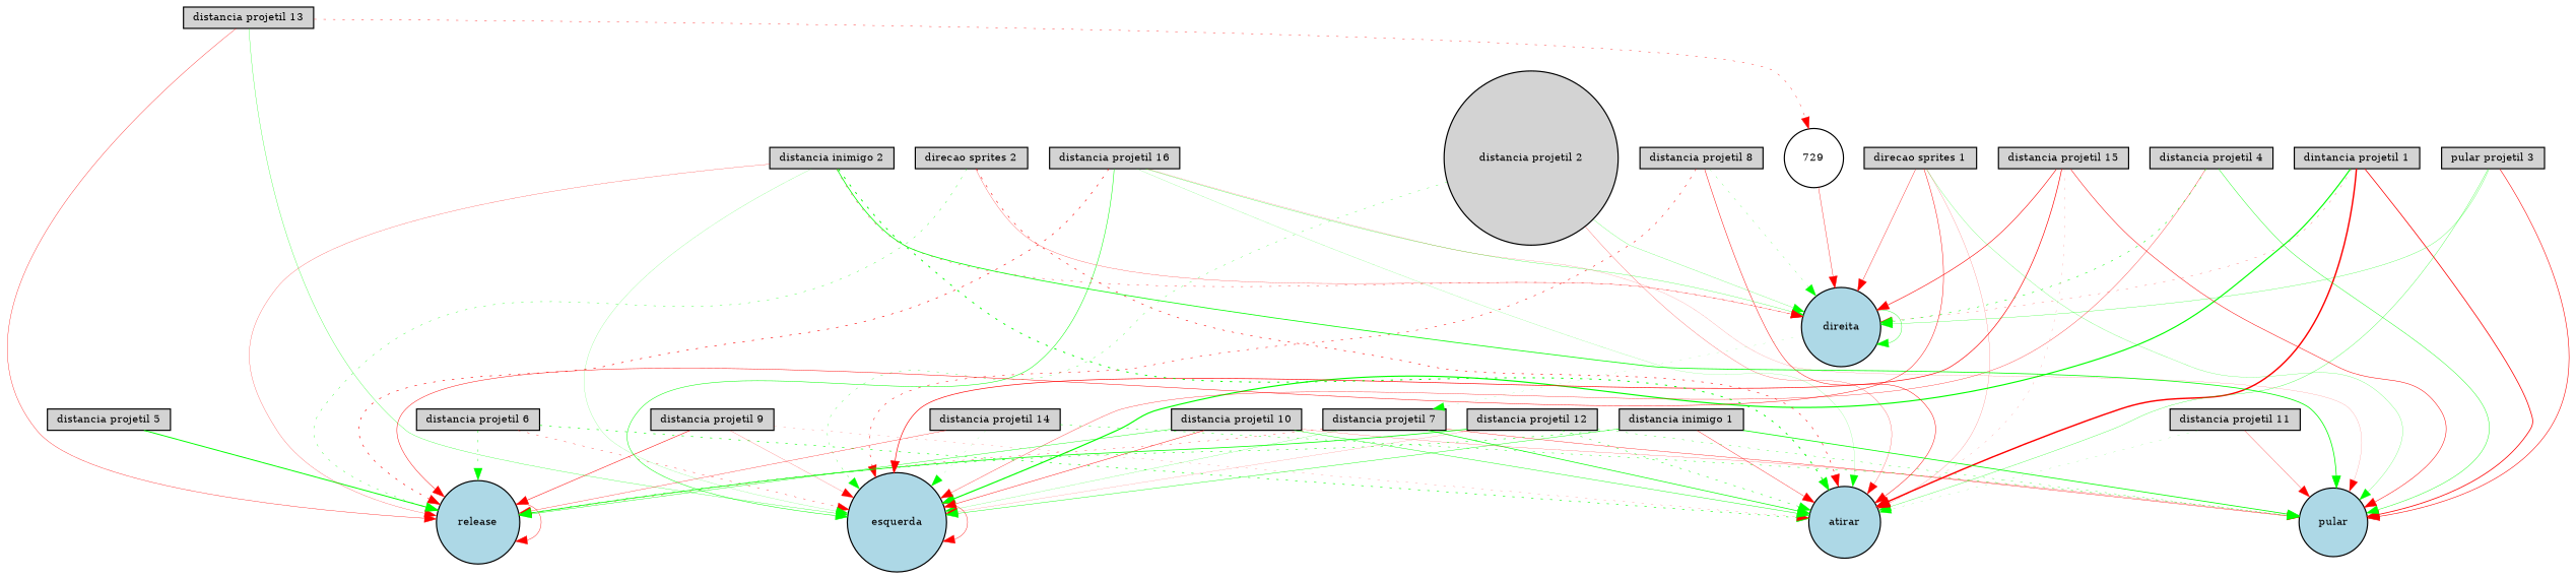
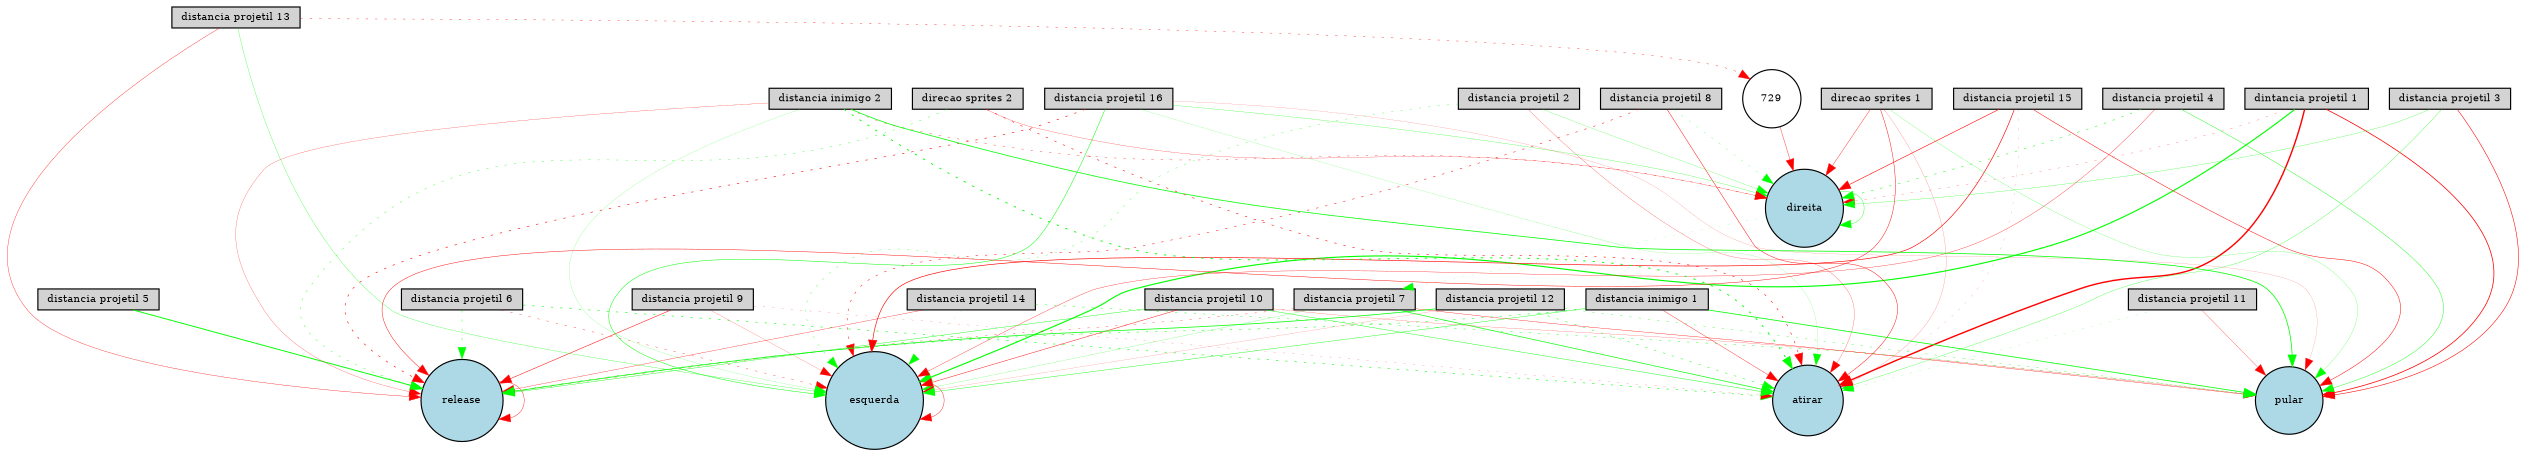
  digraph {
    node [fillcolor=lightgray fontsize=9 shape=box style=filled]
    edge [color=red style=solid]
    "dintancia projetil 1" [height=0.2 width=0.2]
    esquerda [fillcolor=lightblue height=0.2 shape=circle width=0.2]
    direita [fillcolor=lightblue height=0.2 shape=circle width=0.2]
    pular [fillcolor=lightblue height=0.2 shape=circle width=0.2]
    atirar [fillcolor=lightblue height=0.2 shape=circle width=0.2]
    "distancia projetil 7" [height=0.2 width=0.2]
-   "distancia projetil 2" [height=0.2 shape=circle width=0.2]
-   "distancia projetil 3" [height=0.2 width=0.2 label="pular projetil 3"]
+   "distancia projetil 2" [height=0.2 width=0.2]
+   "distancia projetil 3" [height=0.2 width=0.2]
    "distancia projetil 4" [height=0.2 width=0.2]
    "distancia projetil 5" [height=0.2 width=0.2]
    release [fillcolor=lightblue height=0.2 shape=circle width=0.2]
    "distancia projetil 6" [height=0.2 width=0.2]
    "distancia projetil 8" [height=0.2 width=0.2]
    "distancia projetil 9" [height=0.2 width=0.2]
    "distancia projetil 10" [height=0.2 width=0.2]
    "distancia projetil 11" [height=0.2 width=0.2]
    "distancia projetil 12" [height=0.2 width=0.2]
    "distancia projetil 13" [height=0.2 width=0.2]
    729 [fillcolor=white height=0.2 shape=circle width=0.2]
    "distancia projetil 14" [height=0.2 width=0.2]
    "distancia projetil 15" [height=0.2 width=0.2]
    "distancia projetil 16" [height=0.2 width=0.2]
    "distancia inimigo 1" [height=0.2 width=0.2]
    "distancia inimigo 2" [height=0.2 width=0.2]
    "direcao sprites 1" [height=0.2 width=0.2]
    "direcao sprites 2" [height=0.2 width=0.2]
    "dintancia projetil 1" -> esquerda [color=green penwidth=0.974956170041]
    "dintancia projetil 1" -> direita [penwidth=0.193093817395 style=dotted]
    "dintancia projetil 1" -> pular [penwidth=0.645403646101]
    "dintancia projetil 1" -> atirar [penwidth=1.21526248405]
    esquerda -> esquerda [penwidth=0.329681437149]
    direita -> direita [color=green penwidth=0.305208570759]
    direita -> "distancia projetil 7" [color=green penwidth=0.101944277698 style=dotted]
    "distancia projetil 7" -> esquerda [color=green penwidth=0.158666498659]
    "distancia projetil 7" -> pular [penwidth=0.299995619235]
    "distancia projetil 7" -> atirar [color=green penwidth=0.574060604874]
    "distancia projetil 7" -> release [penwidth=0.26134293569 style=dotted]
    "distancia projetil 2" -> esquerda [color=green penwidth=0.246154420914 style=dotted]
    "distancia projetil 2" -> direita [color=green penwidth=0.182239021425]
    "distancia projetil 2" -> atirar [penwidth=0.196890465981]
    "distancia projetil 3" -> direita [color=green penwidth=0.222994169313]
    "distancia projetil 3" -> pular [penwidth=0.472362422651]
    "distancia projetil 3" -> atirar [color=green penwidth=0.250546413067]
    "distancia projetil 4" -> esquerda [penwidth=0.272282732919]
    "distancia projetil 4" -> direita [color=green penwidth=0.427516339809 style=dotted]
    "distancia projetil 4" -> pular [color=green penwidth=0.349247308033]
    "distancia projetil 5" -> release [color=green penwidth=0.810020959299]
    release -> release [penwidth=0.323055066964]
    "distancia projetil 6" -> esquerda [penwidth=0.285810378363 style=dotted]
    "distancia projetil 6" -> atirar [color=green penwidth=0.493332965452 style=dotted]
    "distancia projetil 6" -> release [color=green penwidth=0.341935100581 style=dotted]
    "distancia projetil 8" -> esquerda [penwidth=0.425955481825 style=dotted]
    "distancia projetil 8" -> direita [color=green penwidth=0.19207274433 style=dotted]
    "distancia projetil 8" -> atirar [penwidth=0.389917562218]
    "distancia projetil 9" -> esquerda [penwidth=0.155079476961]
    "distancia projetil 9" -> atirar [penwidth=0.143753667876 style=dotted]
    "distancia projetil 9" -> release [penwidth=0.430389155629]
    "distancia projetil 10" -> esquerda [penwidth=0.376013661369]
    "distancia projetil 10" -> pular [penwidth=0.164401667628]
    "distancia projetil 10" -> atirar [color=green penwidth=0.362046048613]
    "distancia projetil 10" -> release [color=green penwidth=0.343609675509]
    "distancia projetil 11" -> pular [penwidth=0.233080600136]
    "distancia projetil 11" -> atirar [color=green penwidth=0.126228689998 style=dotted]
    "distancia projetil 12" -> esquerda [penwidth=0.111435275988]
    "distancia projetil 12" -> pular [color=green penwidth=0.285879523494 style=dotted]
    "distancia projetil 12" -> atirar [color=green penwidth=0.398461746885 style=dotted]
    "distancia projetil 12" -> release [color=green penwidth=0.636248796786]
    "distancia projetil 13" -> esquerda [color=green penwidth=0.243377066074]
    "distancia projetil 13" -> release [penwidth=0.293963445848]
    "distancia projetil 13" -> 729 [penwidth=0.310640006017 style=dotted]
    729 -> direita [penwidth=0.306615536132]
    "distancia projetil 14" -> esquerda [color=green penwidth=0.106111935261 style=dotted]
    "distancia projetil 14" -> pular [color=green penwidth=0.35658381501 style=dotted]
    "distancia projetil 14" -> release [penwidth=0.265439252433]
    "distancia projetil 15" -> esquerda [penwidth=0.544406528658]
    "distancia projetil 15" -> direita [penwidth=0.490745763416]
    "distancia projetil 15" -> pular [penwidth=0.418785555054]
    "distancia projetil 15" -> atirar [penwidth=0.111244014822 style=dotted]
    "distancia projetil 16" -> esquerda [color=green penwidth=0.414501720523]
    "distancia projetil 16" -> direita [color=green penwidth=0.2243228195]
    "distancia projetil 16" -> pular [penwidth=0.109608476457]
    "distancia projetil 16" -> atirar [color=green penwidth=0.122704306664]
    "distancia projetil 16" -> release [penwidth=0.513693401313 style=dotted]
    "distancia inimigo 1" -> esquerda [color=green penwidth=0.347875768451]
    "distancia inimigo 1" -> pular [color=green penwidth=0.664884197277]
    "distancia inimigo 1" -> atirar [penwidth=0.303037195134]
    "distancia inimigo 1" -> release [color=green penwidth=0.430693319016 style=dotted]
    "distancia inimigo 2" -> esquerda [color=green penwidth=0.130364837216]
    "distancia inimigo 2" -> direita [penwidth=0.285694292232 style=dotted]
    "distancia inimigo 2" -> pular [color=green penwidth=0.650473192292]
    "distancia inimigo 2" -> atirar [color=green penwidth=0.784174081581 style=dotted]
    "distancia inimigo 2" -> release [penwidth=0.192246103855]
    "direcao sprites 1" -> direita [penwidth=0.304948647082]
    "direcao sprites 1" -> pular [color=green penwidth=0.180988075376]
    "direcao sprites 1" -> atirar [penwidth=0.139320388918]
    "direcao sprites 1" -> release [penwidth=0.383827320306]
    "direcao sprites 2" -> direita [penwidth=0.202246286145]
    "direcao sprites 2" -> atirar [penwidth=0.480423403443 style=dotted]
    "direcao sprites 2" -> release [color=green penwidth=0.291511997779 style=dotted]
  }
